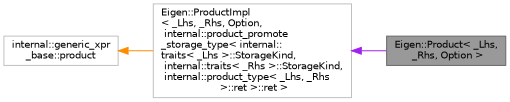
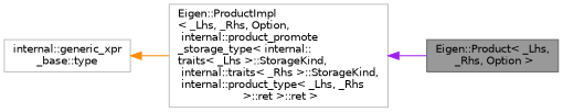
  digraph {
    rankdir=LR
    node [color=grey75 fillcolor=white fontname=Helvetica fontsize=10 shape=box style=filled]
    edge [dir=back fontname=Helvetica fontsize=10 labelfontname=Helvetica labelfontsize=10 style=solid]
    n1 [color=gray40 fillcolor=grey60 fontcolor=black height=0.2 label="Eigen::Product\< _Lhs,\l _Rhs, Option \>" width=0.4]
    n2 [height=0.2 label="Eigen::ProductImpl\l\< _Lhs, _Rhs, Option,\l internal::product_promote\l_storage_type\< internal::\ltraits\< _Lhs \>::StorageKind,\l internal::traits\< _Rhs \>::StorageKind,\l internal::product_type\< _Lhs, _Rhs\l \>::ret \>::ret \>" width=0.4]
-   n3 [height=0.2 label="internal::generic_xpr\l_base::product" width=0.4]
+   n3 [height=0.2 label="internal::generic_xpr\l_base::type" width=0.4]
    n2 -> n1 [color=purple]
    n3 -> n2 [color=darkorange]
  }
